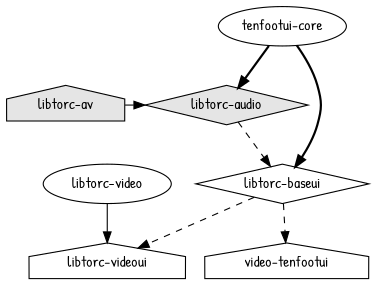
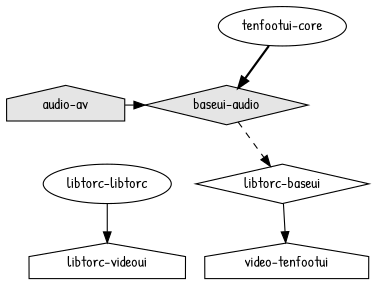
  digraph {
    fontname="Patrick Hand"
    node [fontname="Patrick Hand" shape=house]
    edge [fontname="Patrick Hand" style=dashed]
-   "libtorc-av" [fillcolor=grey90 style=filled]
-   "libtorc-audio" [fillcolor=grey90 shape=diamond style=filled]
+   "libtorc-av" [fillcolor=grey90 style=filled label="audio-av"]
+   "libtorc-audio" [fillcolor=grey90 shape=diamond style=filled label="baseui-audio"]
    "libtorc-baseui" [shape=diamond]
    n4 [label="tenfootui-core" shape=ellipse]
    "libtorc-videoui"
    n6 [label="video-tenfootui"]
-   "libtorc-video" [shape=ellipse]
+   "libtorc-video" [shape=ellipse label="libtorc-libtorc"]
    subgraph sub_1 {
      rank=same
      "libtorc-av"
      "libtorc-audio"
    }
    "libtorc-av" -> "libtorc-audio" [style=solid]
    "libtorc-audio" -> "libtorc-baseui"
-   "libtorc-baseui" -> "libtorc-videoui"
-   "libtorc-baseui" -> n6
+   "libtorc-baseui" -> n6 [style=solid]
    n4 -> "libtorc-audio" [style=bold]
-   n4 -> "libtorc-baseui" [style=bold]
    "libtorc-video" -> "libtorc-videoui" [style=solid]
  }
